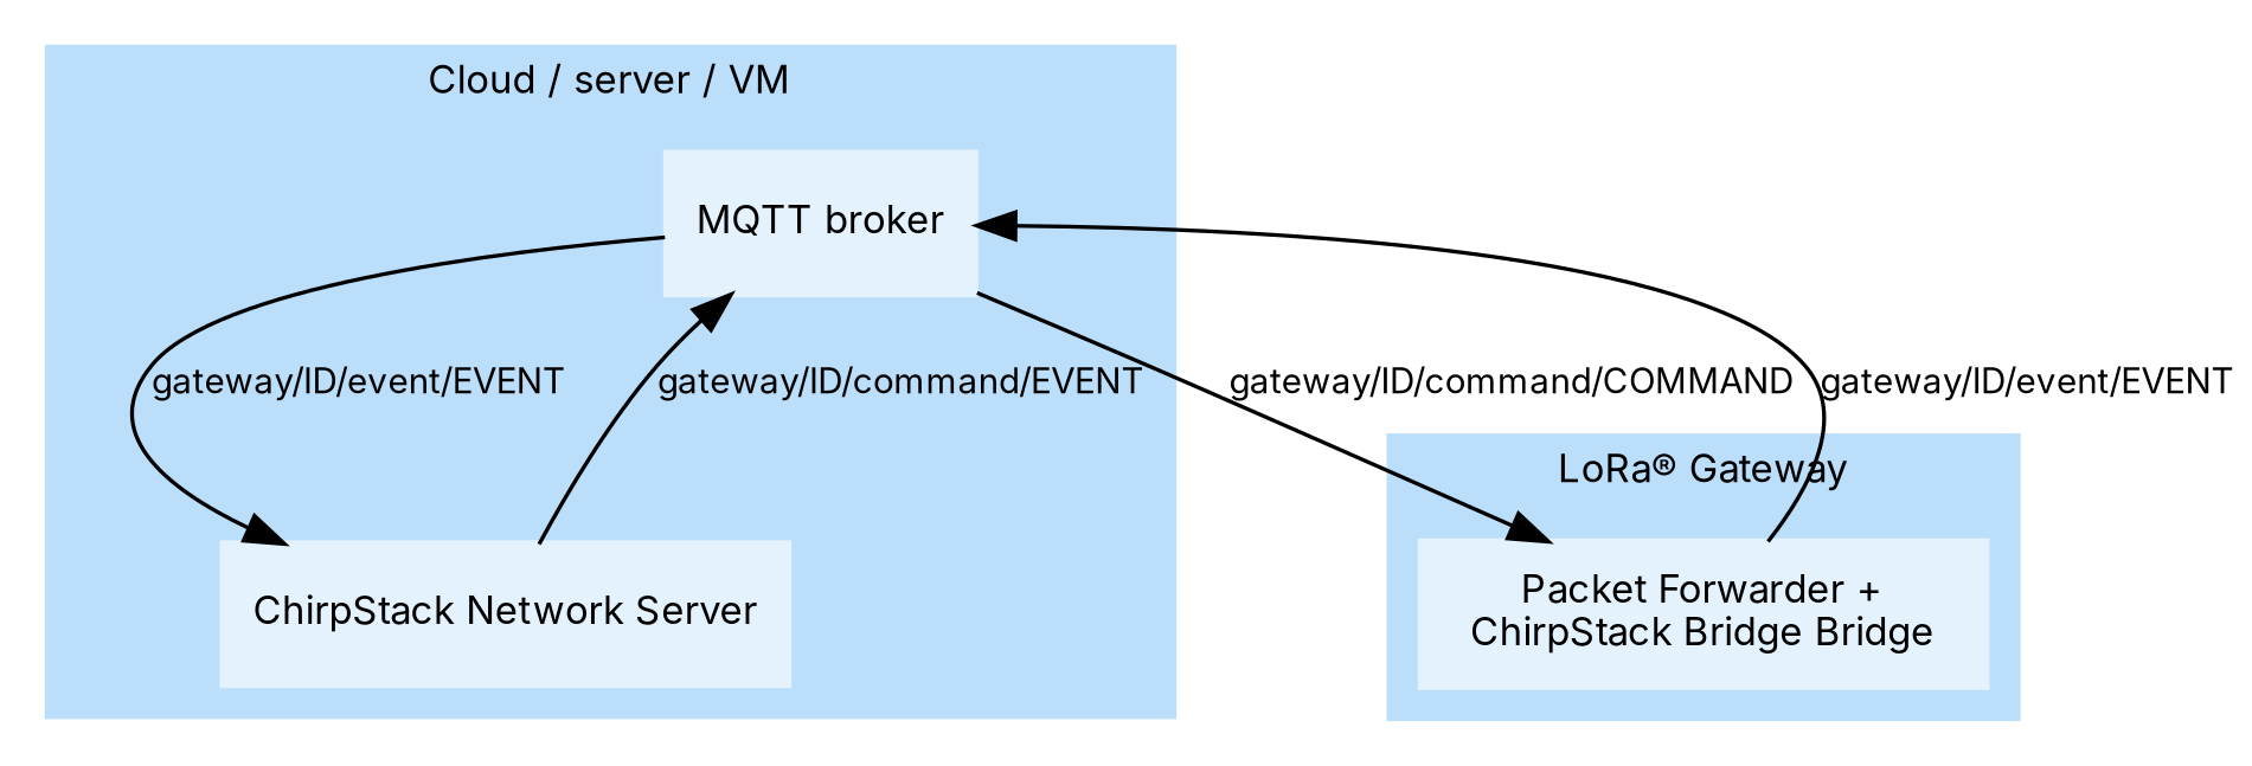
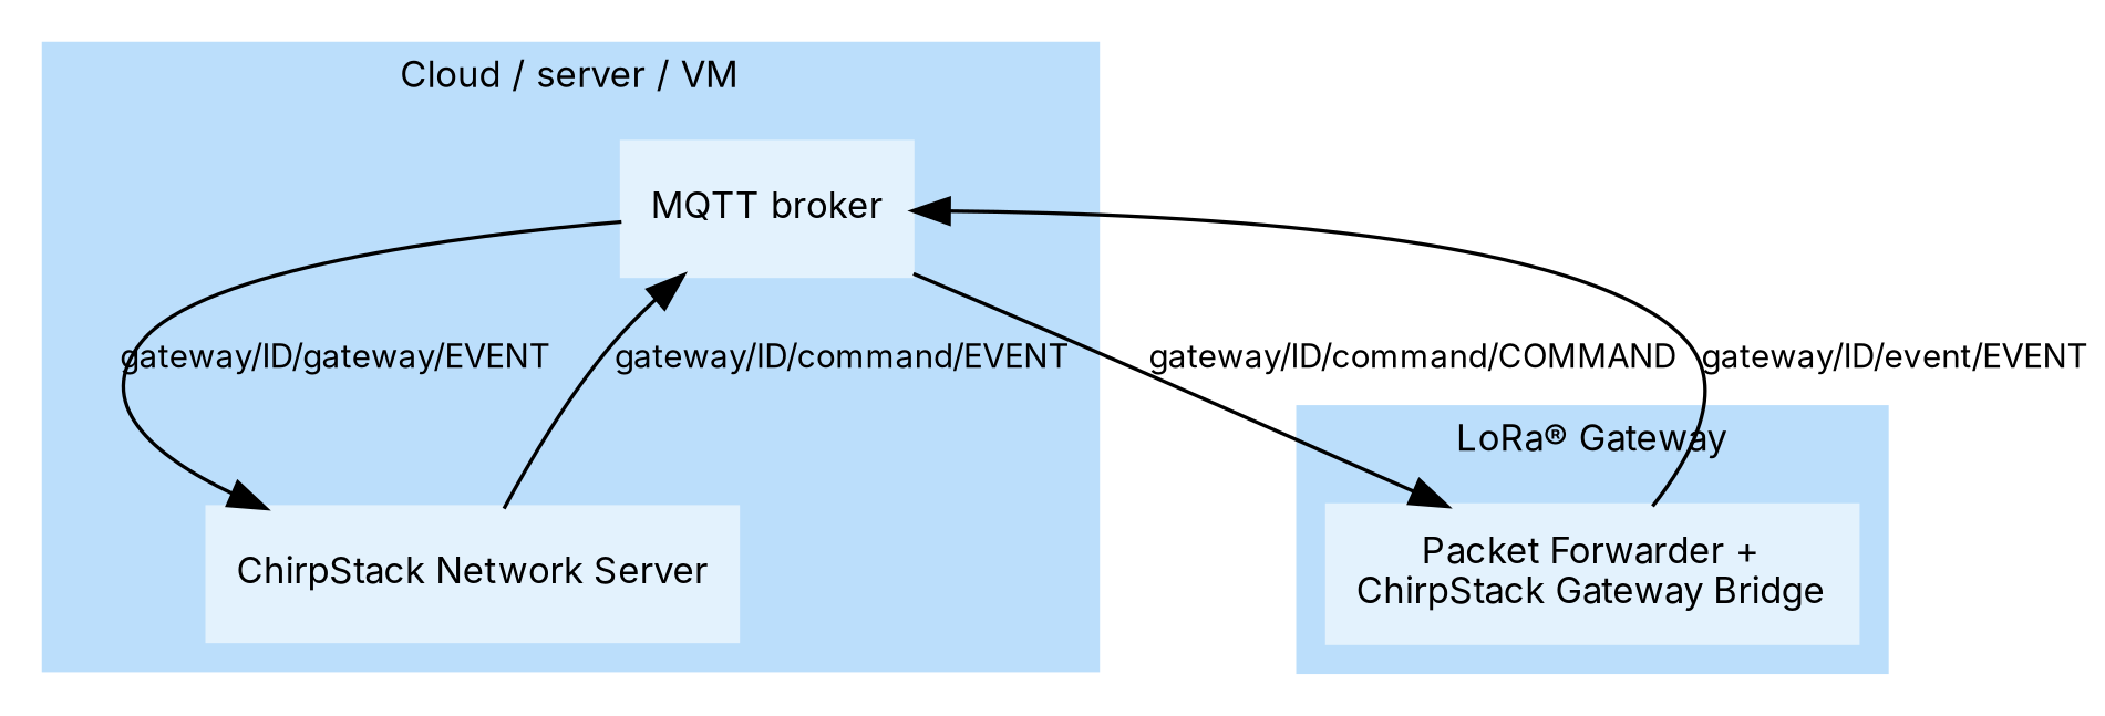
  digraph {
    color="#bbdefb"
    fontname=Inter
    fontsize=10
    style=filled
    node [color="#e3f2fd" fontname=Inter fontsize=10 shape=record style=filled]
    edge [fontname=Inter fontsize=9]
    n1 [label="MQTT broker"]
    n2 [label="ChirpStack Network Server"]
-   n3 [label="Packet Forwarder +\nChirpStack Bridge Bridge"]
+   n3 [label="Packet Forwarder +\nChirpStack Gateway Bridge"]
    subgraph cluster_1 {
      label="Cloud / server / VM"
      n1
      n2
    }
    subgraph cluster_2 {
      label="LoRa&reg; Gateway"
      n3
    }
-   n1 -> n2 [label="gateway/ID/event/EVENT"]
+   n1 -> n2 [label="gateway/ID/gateway/EVENT"]
    n1 -> n3 [label="gateway/ID/command/COMMAND"]
    n2 -> n1 [label="gateway/ID/command/EVENT"]
    n3 -> n1 [label="gateway/ID/event/EVENT"]
  }
